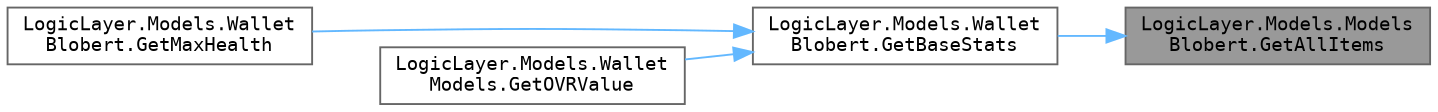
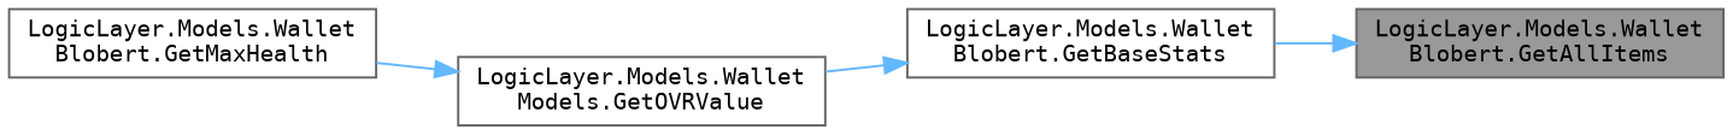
  digraph {
    fontname="DejaVu Sans Mono"
    rankdir=RL
    node [color=grey40 fillcolor=white fontname="DejaVu Sans Mono" fontsize=10 shape=box style=filled]
    edge [color=steelblue1 dir=back fontname="DejaVu Sans Mono" fontsize=10 labelfontname=Helvetica labelfontsize=10 style=solid]
-   n1 [color=gray40 fillcolor=grey60 fontcolor=black height=0.2 label="LogicLayer.Models.Models\lBlobert.GetAllItems" width=0.4]
+   n1 [color=gray40 fillcolor=grey60 fontcolor=black height=0.2 label="LogicLayer.Models.Wallet\lBlobert.GetAllItems" width=0.4]
    n2 [height=0.2 label="LogicLayer.Models.Wallet\lBlobert.GetBaseStats" width=0.4]
    n3 [height=0.2 label="LogicLayer.Models.Wallet\lBlobert.GetMaxHealth" width=0.4]
    n4 [height=0.2 label="LogicLayer.Models.Wallet\lModels.GetOVRValue" width=0.4]
    n1 -> n2
-   n2 -> n3
+   n4 -> n3
    n2 -> n4
  }
